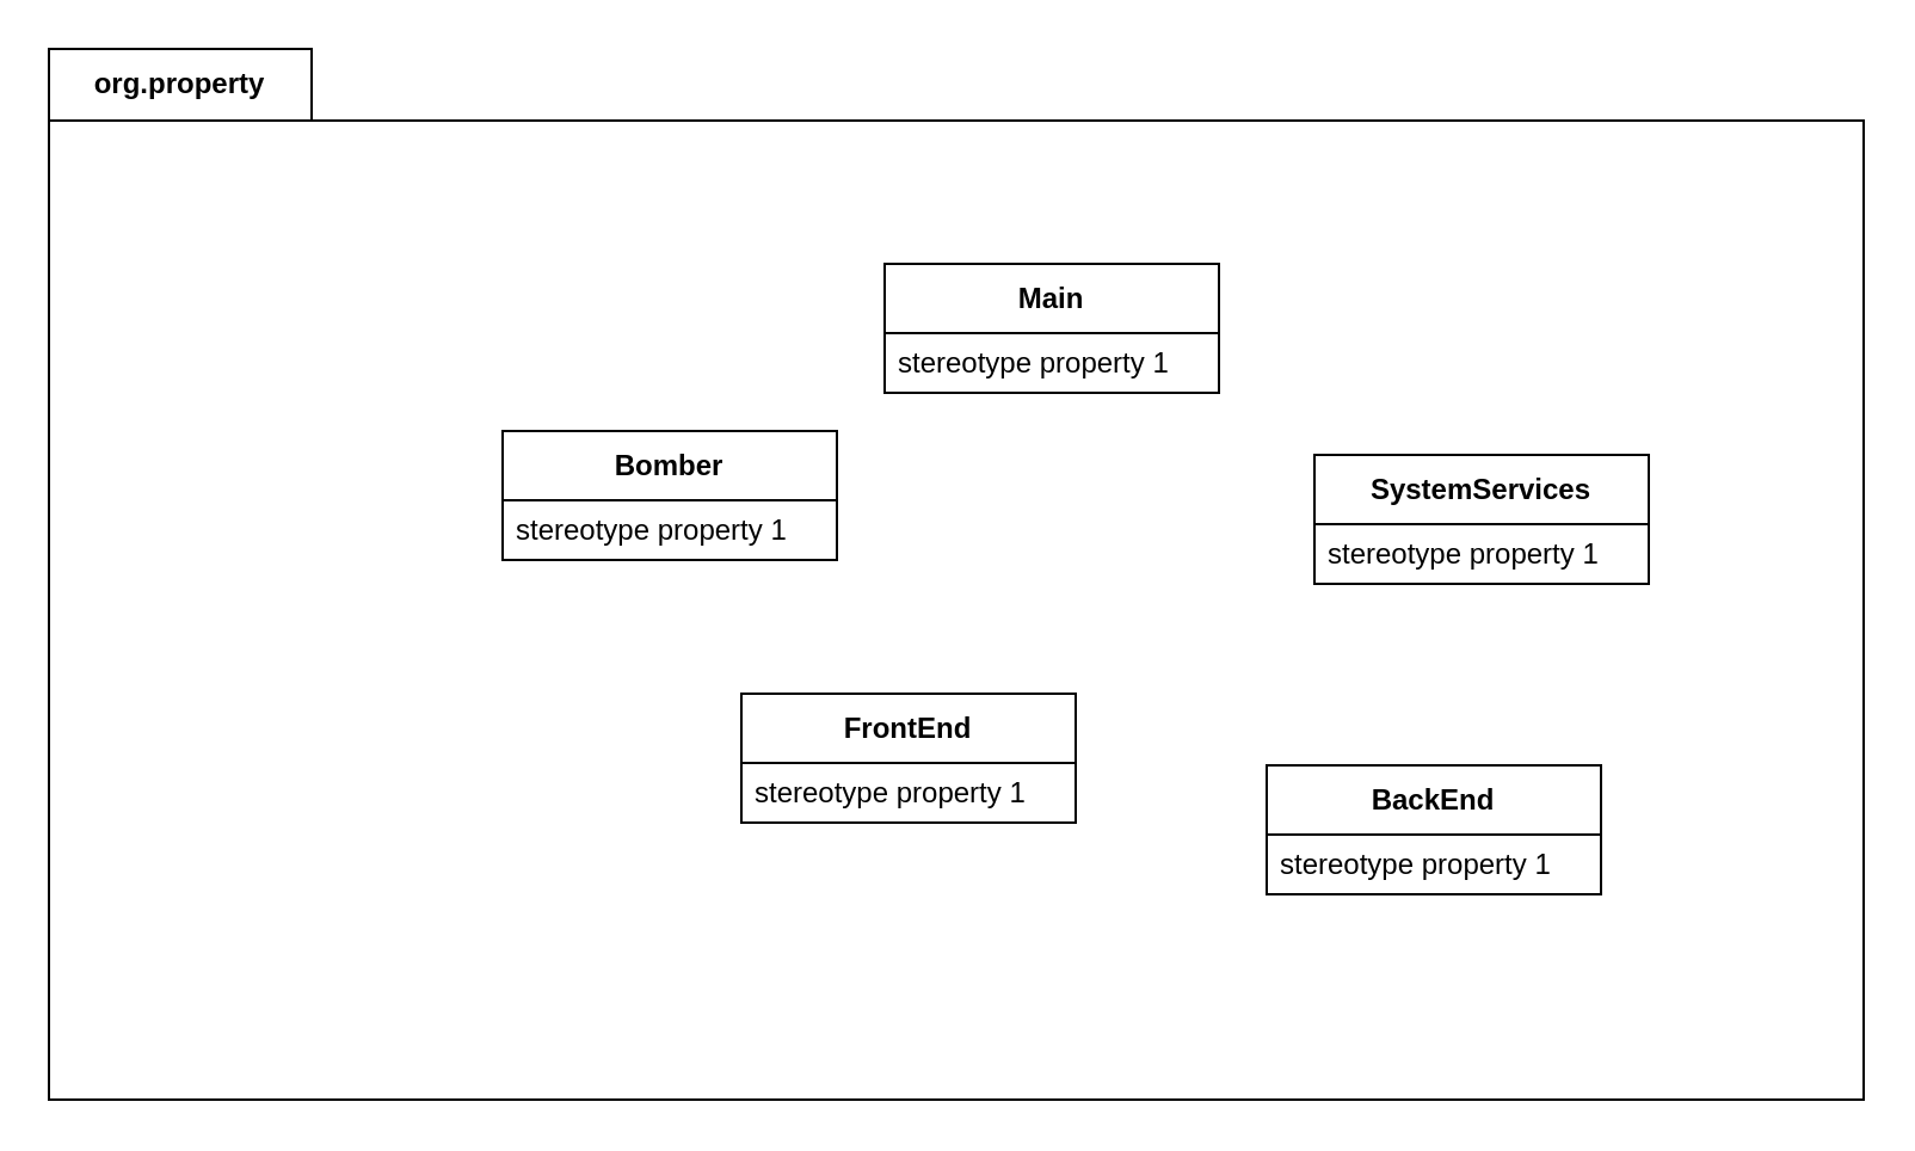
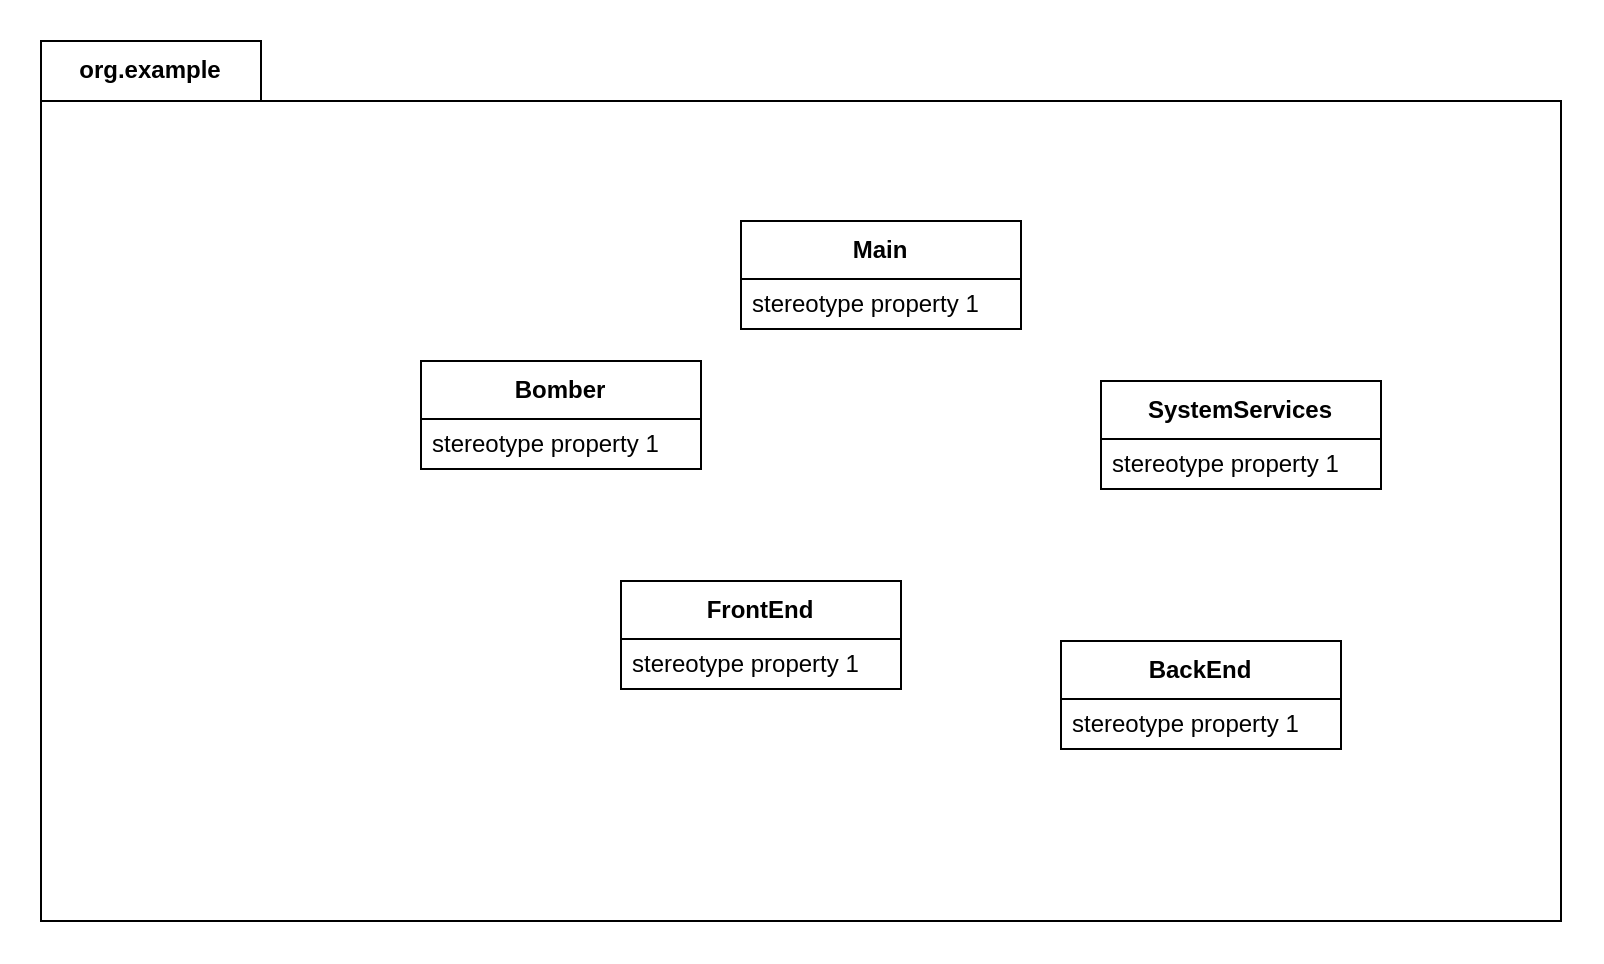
  <mxCell id="0" />
  <mxCell id="1" parent="0" />
- <mxCell id="2" value="org.property" style="shape=folder;fontStyle=1;tabWidth=110;tabHeight=30;tabPosition=left;html=1;boundedLbl=1;labelInHeader=1;container=1;collapsible=0;recursiveResize=0;whiteSpace=wrap;" vertex="1" parent="1"><mxGeometry x="20" y="20" width="760" height="440" as="geometry" /></mxCell>
+ <mxCell id="2" value="org.example" style="shape=folder;fontStyle=1;tabWidth=110;tabHeight=30;tabPosition=left;html=1;boundedLbl=1;labelInHeader=1;container=1;collapsible=0;recursiveResize=0;whiteSpace=wrap;" vertex="1" parent="1"><mxGeometry x="20" y="20" width="760" height="440" as="geometry" /></mxCell>
  <mxCell id="3" value="Main" style="swimlane;fontStyle=1;align=center;verticalAlign=middle;childLayout=stackLayout;horizontal=1;startSize=29;horizontalStack=0;resizeParent=1;resizeParentMax=0;resizeLast=0;collapsible=0;marginBottom=0;html=1;whiteSpace=wrap;" vertex="1" parent="2"><mxGeometry x="350" y="90" width="140" height="54" as="geometry" /></mxCell>
  <mxCell id="4" value="stereotype property 1" style="text;html=1;strokeColor=none;fillColor=none;align=left;verticalAlign=middle;spacingLeft=4;spacingRight=4;overflow=hidden;rotatable=0;points=[[0,0.5],[1,0.5]];portConstraint=eastwest;whiteSpace=wrap;" vertex="1" parent="3"><mxGeometry y="29" width="140" height="25" as="geometry" /></mxCell>
  <mxCell id="5" value="BackEnd" style="swimlane;fontStyle=1;align=center;verticalAlign=middle;childLayout=stackLayout;horizontal=1;startSize=29;horizontalStack=0;resizeParent=1;resizeParentMax=0;resizeLast=0;collapsible=0;marginBottom=0;html=1;whiteSpace=wrap;" vertex="1" parent="2"><mxGeometry x="510" y="300" width="140" height="54" as="geometry" /></mxCell>
  <mxCell id="6" value="stereotype property 1" style="text;html=1;strokeColor=none;fillColor=none;align=left;verticalAlign=middle;spacingLeft=4;spacingRight=4;overflow=hidden;rotatable=0;points=[[0,0.5],[1,0.5]];portConstraint=eastwest;whiteSpace=wrap;" vertex="1" parent="5"><mxGeometry y="29" width="140" height="25" as="geometry" /></mxCell>
  <mxCell id="7" value="FrontEnd" style="swimlane;fontStyle=1;align=center;verticalAlign=middle;childLayout=stackLayout;horizontal=1;startSize=29;horizontalStack=0;resizeParent=1;resizeParentMax=0;resizeLast=0;collapsible=0;marginBottom=0;html=1;whiteSpace=wrap;" vertex="1" parent="2"><mxGeometry x="290" y="270" width="140" height="54" as="geometry" /></mxCell>
  <mxCell id="8" value="stereotype property 1" style="text;html=1;strokeColor=none;fillColor=none;align=left;verticalAlign=middle;spacingLeft=4;spacingRight=4;overflow=hidden;rotatable=0;points=[[0,0.5],[1,0.5]];portConstraint=eastwest;whiteSpace=wrap;" vertex="1" parent="7"><mxGeometry y="29" width="140" height="25" as="geometry" /></mxCell>
  <mxCell id="9" value="Bomber" style="swimlane;fontStyle=1;align=center;verticalAlign=middle;childLayout=stackLayout;horizontal=1;startSize=29;horizontalStack=0;resizeParent=1;resizeParentMax=0;resizeLast=0;collapsible=0;marginBottom=0;html=1;whiteSpace=wrap;" vertex="1" parent="2"><mxGeometry x="190" y="160" width="140" height="54" as="geometry" /></mxCell>
  <mxCell id="10" value="stereotype property 1" style="text;html=1;strokeColor=none;fillColor=none;align=left;verticalAlign=middle;spacingLeft=4;spacingRight=4;overflow=hidden;rotatable=0;points=[[0,0.5],[1,0.5]];portConstraint=eastwest;whiteSpace=wrap;" vertex="1" parent="9"><mxGeometry y="29" width="140" height="25" as="geometry" /></mxCell>
  <mxCell id="11" value="SystemServices" style="swimlane;fontStyle=1;align=center;verticalAlign=middle;childLayout=stackLayout;horizontal=1;startSize=29;horizontalStack=0;resizeParent=1;resizeParentMax=0;resizeLast=0;collapsible=0;marginBottom=0;html=1;whiteSpace=wrap;" vertex="1" parent="2"><mxGeometry x="530" y="170" width="140" height="54" as="geometry" /></mxCell>
  <mxCell id="12" value="stereotype property 1" style="text;html=1;strokeColor=none;fillColor=none;align=left;verticalAlign=middle;spacingLeft=4;spacingRight=4;overflow=hidden;rotatable=0;points=[[0,0.5],[1,0.5]];portConstraint=eastwest;whiteSpace=wrap;" vertex="1" parent="11"><mxGeometry y="29" width="140" height="25" as="geometry" /></mxCell>
